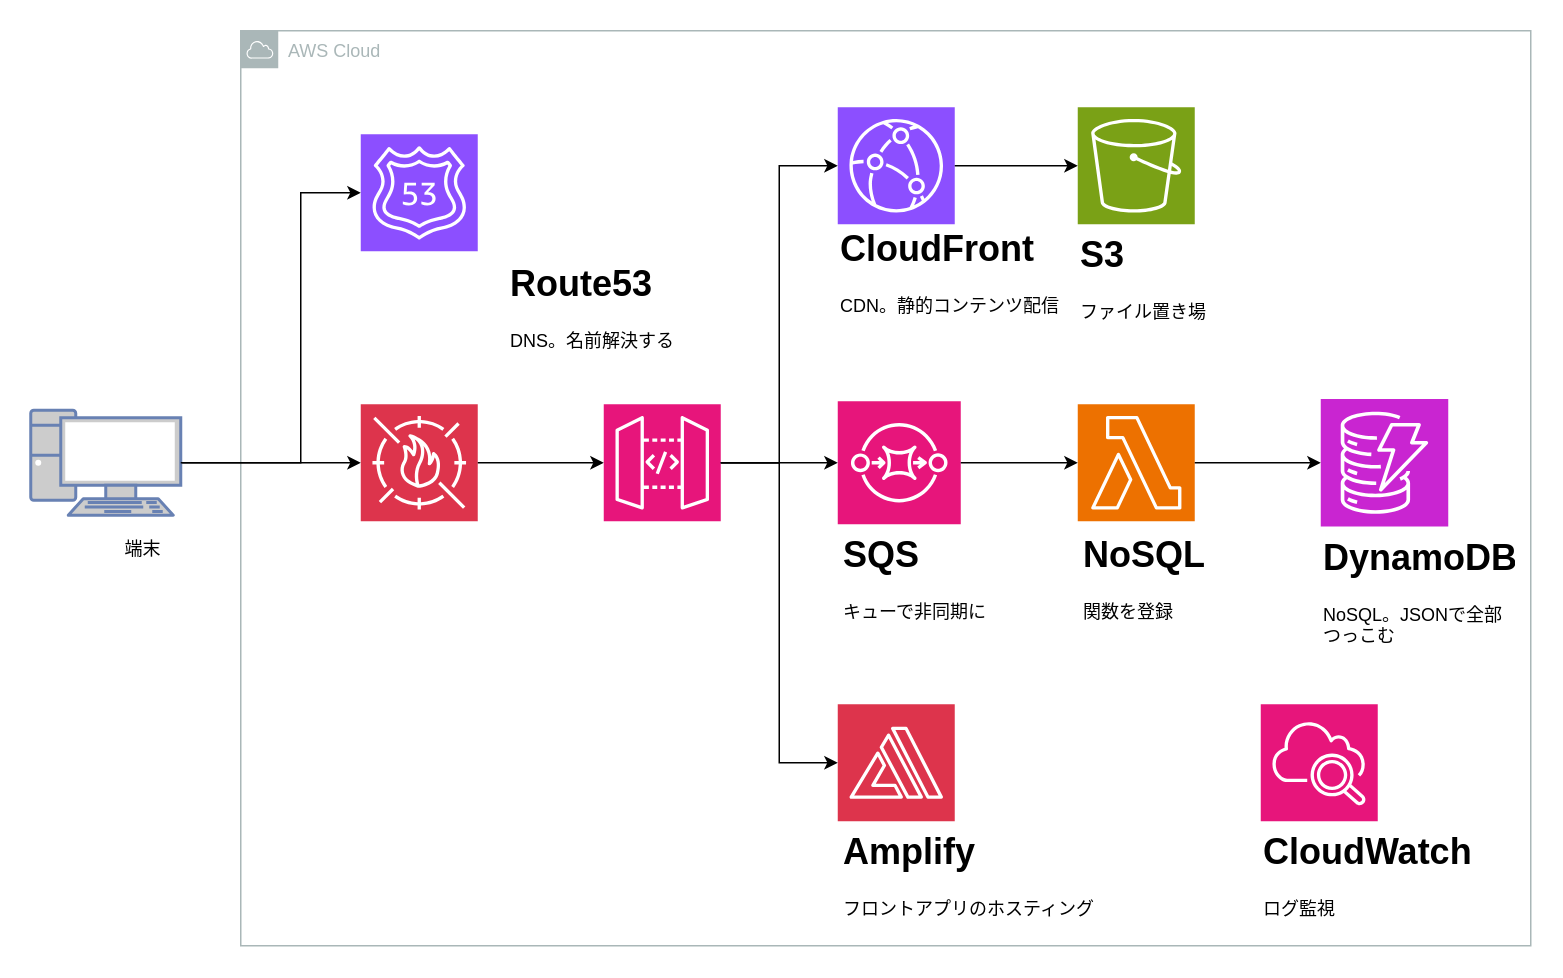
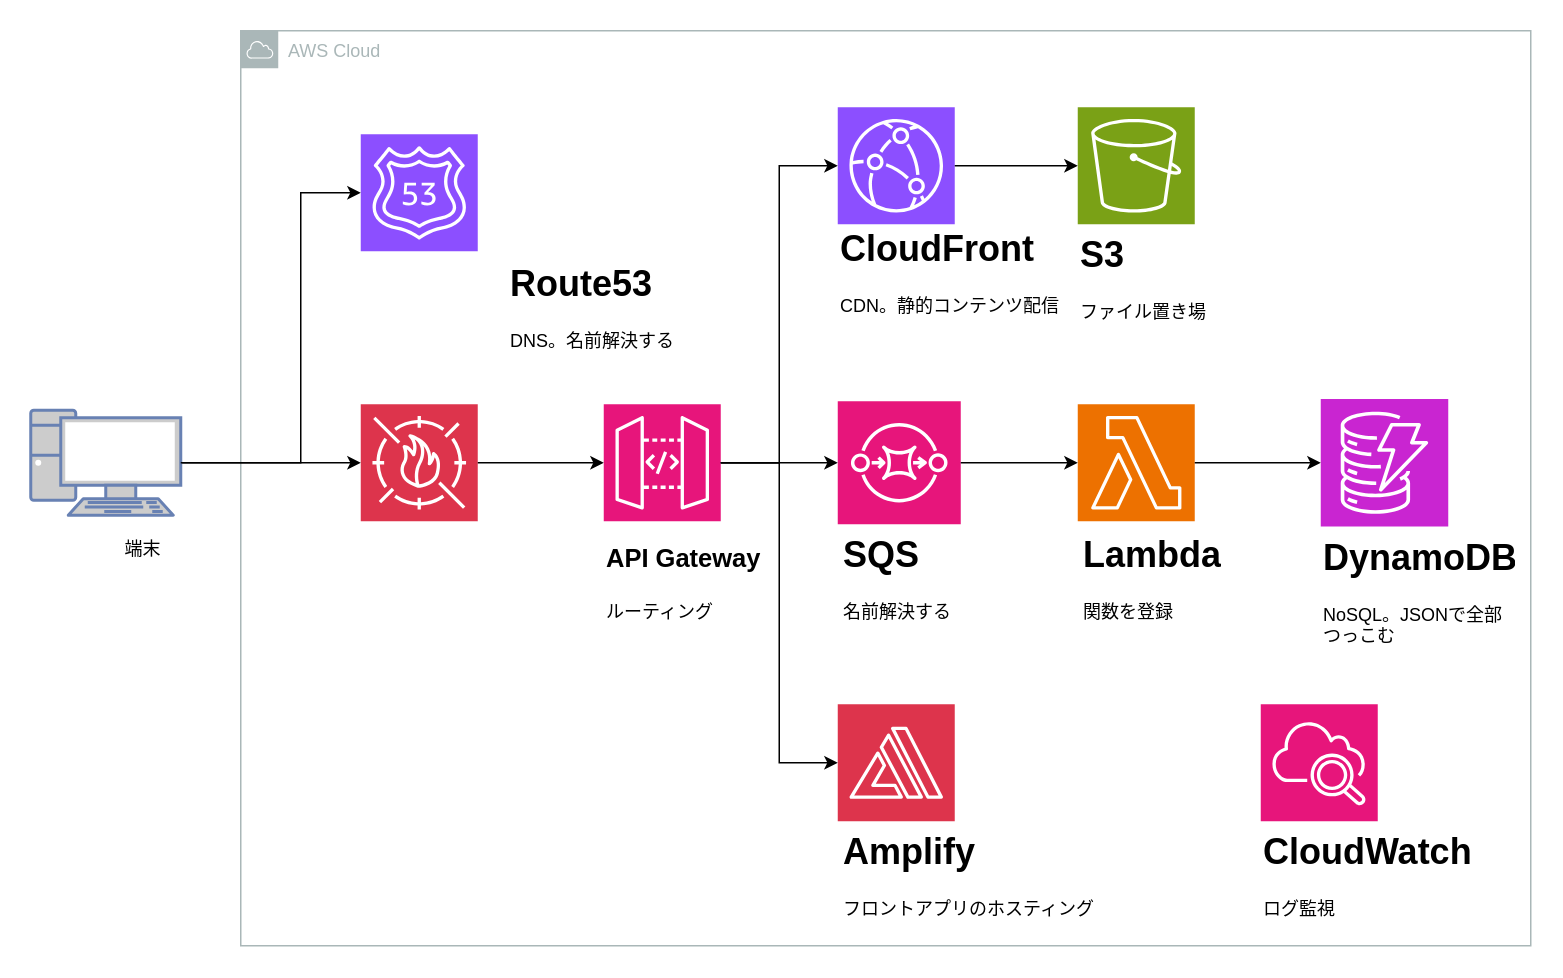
  <mxCell id="0" />
  <mxCell id="1" parent="0" />
  <mxCell id="2" value="AWS Cloud" style="sketch=0;outlineConnect=0;gradientColor=none;html=1;whiteSpace=wrap;fontSize=12;fontStyle=0;shape=mxgraph.aws4.group;grIcon=mxgraph.aws4.group_aws_cloud;strokeColor=#AAB7B8;fillColor=none;verticalAlign=top;align=left;spacingLeft=30;fontColor=#AAB7B8;dashed=0;" vertex="1" parent="1"><mxGeometry x="160" y="20" width="860" height="610" as="geometry" /></mxCell>
  <mxCell id="3" value="" style="sketch=0;points=[[0,0,0],[0.25,0,0],[0.5,0,0],[0.75,0,0],[1,0,0],[0,1,0],[0.25,1,0],[0.5,1,0],[0.75,1,0],[1,1,0],[0,0.25,0],[0,0.5,0],[0,0.75,0],[1,0.25,0],[1,0.5,0],[1,0.75,0]];outlineConnect=0;fontColor=#232F3E;fillColor=#7AA116;strokeColor=#ffffff;dashed=0;verticalLabelPosition=bottom;verticalAlign=top;align=center;html=1;fontSize=12;fontStyle=0;aspect=fixed;shape=mxgraph.aws4.resourceIcon;resIcon=mxgraph.aws4.s3;" vertex="1" parent="1"><mxGeometry x="718" y="71" width="78" height="78" as="geometry" /></mxCell>
  <mxCell id="4" value="" style="sketch=0;points=[[0,0,0],[0.25,0,0],[0.5,0,0],[0.75,0,0],[1,0,0],[0,1,0],[0.25,1,0],[0.5,1,0],[0.75,1,0],[1,1,0],[0,0.25,0],[0,0.5,0],[0,0.75,0],[1,0.25,0],[1,0.5,0],[1,0.75,0]];outlineConnect=0;fontColor=#232F3E;fillColor=#8C4FFF;strokeColor=#ffffff;dashed=0;verticalLabelPosition=bottom;verticalAlign=top;align=center;html=1;fontSize=12;fontStyle=0;aspect=fixed;shape=mxgraph.aws4.resourceIcon;resIcon=mxgraph.aws4.route_53;" vertex="1" parent="1"><mxGeometry x="240" y="89" width="78" height="78" as="geometry" /></mxCell>
  <mxCell id="5" value="" style="sketch=0;points=[[0,0,0],[0.25,0,0],[0.5,0,0],[0.75,0,0],[1,0,0],[0,1,0],[0.25,1,0],[0.5,1,0],[0.75,1,0],[1,1,0],[0,0.25,0],[0,0.5,0],[0,0.75,0],[1,0.25,0],[1,0.5,0],[1,0.75,0]];outlineConnect=0;fontColor=#232F3E;fillColor=#8C4FFF;strokeColor=#ffffff;dashed=0;verticalLabelPosition=bottom;verticalAlign=top;align=center;html=1;fontSize=12;fontStyle=0;aspect=fixed;shape=mxgraph.aws4.resourceIcon;resIcon=mxgraph.aws4.cloudfront;" vertex="1" parent="1"><mxGeometry x="558" y="71" width="78" height="78" as="geometry" /></mxCell>
  <mxCell id="6" value="" style="sketch=0;points=[[0,0,0],[0.25,0,0],[0.5,0,0],[0.75,0,0],[1,0,0],[0,1,0],[0.25,1,0],[0.5,1,0],[0.75,1,0],[1,1,0],[0,0.25,0],[0,0.5,0],[0,0.75,0],[1,0.25,0],[1,0.5,0],[1,0.75,0]];outlineConnect=0;fontColor=#232F3E;fillColor=#E7157B;strokeColor=#ffffff;dashed=0;verticalLabelPosition=bottom;verticalAlign=top;align=center;html=1;fontSize=12;fontStyle=0;aspect=fixed;shape=mxgraph.aws4.resourceIcon;resIcon=mxgraph.aws4.api_gateway;" vertex="1" parent="1"><mxGeometry x="402" y="269" width="78" height="78" as="geometry" /></mxCell>
  <mxCell id="7" value="" style="sketch=0;points=[[0,0,0],[0.25,0,0],[0.5,0,0],[0.75,0,0],[1,0,0],[0,1,0],[0.25,1,0],[0.5,1,0],[0.75,1,0],[1,1,0],[0,0.25,0],[0,0.5,0],[0,0.75,0],[1,0.25,0],[1,0.5,0],[1,0.75,0]];outlineConnect=0;fontColor=#232F3E;fillColor=#E7157B;strokeColor=#ffffff;dashed=0;verticalLabelPosition=bottom;verticalAlign=top;align=center;html=1;fontSize=12;fontStyle=0;aspect=fixed;shape=mxgraph.aws4.resourceIcon;resIcon=mxgraph.aws4.sqs;" vertex="1" parent="1"><mxGeometry x="558" y="267" width="82" height="82" as="geometry" /></mxCell>
  <mxCell id="8" value="" style="sketch=0;points=[[0,0,0],[0.25,0,0],[0.5,0,0],[0.75,0,0],[1,0,0],[0,1,0],[0.25,1,0],[0.5,1,0],[0.75,1,0],[1,1,0],[0,0.25,0],[0,0.5,0],[0,0.75,0],[1,0.25,0],[1,0.5,0],[1,0.75,0]];outlineConnect=0;fontColor=#232F3E;fillColor=#ED7100;strokeColor=#ffffff;dashed=0;verticalLabelPosition=bottom;verticalAlign=top;align=center;html=1;fontSize=12;fontStyle=0;aspect=fixed;shape=mxgraph.aws4.resourceIcon;resIcon=mxgraph.aws4.lambda;" vertex="1" parent="1"><mxGeometry x="718" y="269" width="78" height="78" as="geometry" /></mxCell>
  <mxCell id="9" value="" style="sketch=0;points=[[0,0,0],[0.25,0,0],[0.5,0,0],[0.75,0,0],[1,0,0],[0,1,0],[0.25,1,0],[0.5,1,0],[0.75,1,0],[1,1,0],[0,0.25,0],[0,0.5,0],[0,0.75,0],[1,0.25,0],[1,0.5,0],[1,0.75,0]];outlineConnect=0;fontColor=#232F3E;fillColor=#C925D1;strokeColor=#ffffff;dashed=0;verticalLabelPosition=bottom;verticalAlign=top;align=center;html=1;fontSize=12;fontStyle=0;aspect=fixed;shape=mxgraph.aws4.resourceIcon;resIcon=mxgraph.aws4.dynamodb;" vertex="1" parent="1"><mxGeometry x="880" y="265.5" width="85" height="85" as="geometry" /></mxCell>
  <mxCell id="10" value="" style="sketch=0;points=[[0,0,0],[0.25,0,0],[0.5,0,0],[0.75,0,0],[1,0,0],[0,1,0],[0.25,1,0],[0.5,1,0],[0.75,1,0],[1,1,0],[0,0.25,0],[0,0.5,0],[0,0.75,0],[1,0.25,0],[1,0.5,0],[1,0.75,0]];outlineConnect=0;fontColor=#232F3E;fillColor=#DD344C;strokeColor=#ffffff;dashed=0;verticalLabelPosition=bottom;verticalAlign=top;align=center;html=1;fontSize=12;fontStyle=0;aspect=fixed;shape=mxgraph.aws4.resourceIcon;resIcon=mxgraph.aws4.waf;" vertex="1" parent="1"><mxGeometry x="240" y="269" width="78" height="78" as="geometry" /></mxCell>
  <mxCell id="11" value="" style="sketch=0;points=[[0,0,0],[0.25,0,0],[0.5,0,0],[0.75,0,0],[1,0,0],[0,1,0],[0.25,1,0],[0.5,1,0],[0.75,1,0],[1,1,0],[0,0.25,0],[0,0.5,0],[0,0.75,0],[1,0.25,0],[1,0.5,0],[1,0.75,0]];outlineConnect=0;fontColor=#232F3E;fillColor=#DD344C;strokeColor=#ffffff;dashed=0;verticalLabelPosition=bottom;verticalAlign=top;align=center;html=1;fontSize=12;fontStyle=0;aspect=fixed;shape=mxgraph.aws4.resourceIcon;resIcon=mxgraph.aws4.amplify;" vertex="1" parent="1"><mxGeometry x="558" y="469" width="78" height="78" as="geometry" /></mxCell>
  <mxCell id="12" value="" style="sketch=0;points=[[0,0,0],[0.25,0,0],[0.5,0,0],[0.75,0,0],[1,0,0],[0,1,0],[0.25,1,0],[0.5,1,0],[0.75,1,0],[1,1,0],[0,0.25,0],[0,0.5,0],[0,0.75,0],[1,0.25,0],[1,0.5,0],[1,0.75,0]];points=[[0,0,0],[0.25,0,0],[0.5,0,0],[0.75,0,0],[1,0,0],[0,1,0],[0.25,1,0],[0.5,1,0],[0.75,1,0],[1,1,0],[0,0.25,0],[0,0.5,0],[0,0.75,0],[1,0.25,0],[1,0.5,0],[1,0.75,0]];outlineConnect=0;fontColor=#232F3E;fillColor=#E7157B;strokeColor=#ffffff;dashed=0;verticalLabelPosition=bottom;verticalAlign=top;align=center;html=1;fontSize=12;fontStyle=0;aspect=fixed;shape=mxgraph.aws4.resourceIcon;resIcon=mxgraph.aws4.cloudwatch_2;" vertex="1" parent="1"><mxGeometry x="840" y="469" width="78" height="78" as="geometry" /></mxCell>
  <mxCell id="13" style="rounded=0;orthogonalLoop=1;jettySize=auto;html=1;exitX=1;exitY=0.5;exitDx=0;exitDy=0;exitPerimeter=0;entryX=0;entryY=0.5;entryDx=0;entryDy=0;entryPerimeter=0;edgeStyle=elbowEdgeStyle;" edge="1" parent="1" source="14" target="4"><mxGeometry relative="1" as="geometry"><Array as="points"><mxPoint x="200" y="230" /></Array></mxGeometry></mxCell>
  <mxCell id="14" value="" style="fontColor=#0066CC;verticalAlign=top;verticalLabelPosition=bottom;labelPosition=center;align=center;html=1;outlineConnect=0;fillColor=#CCCCCC;strokeColor=#6881B3;gradientColor=none;gradientDirection=north;strokeWidth=2;shape=mxgraph.networks.pc;" vertex="1" parent="1"><mxGeometry x="20" y="273" width="100" height="70" as="geometry" /></mxCell>
  <mxCell id="15" style="edgeStyle=elbowEdgeStyle;rounded=0;orthogonalLoop=1;jettySize=auto;html=1;exitX=1;exitY=0.5;exitDx=0;exitDy=0;exitPerimeter=0;entryX=0;entryY=0.5;entryDx=0;entryDy=0;entryPerimeter=0;" edge="1" parent="1" source="14" target="10"><mxGeometry relative="1" as="geometry" /></mxCell>
  <mxCell id="16" style="edgeStyle=elbowEdgeStyle;rounded=0;orthogonalLoop=1;jettySize=auto;html=1;exitX=1;exitY=0.5;exitDx=0;exitDy=0;exitPerimeter=0;entryX=0;entryY=0.5;entryDx=0;entryDy=0;entryPerimeter=0;" edge="1" parent="1" source="10" target="6"><mxGeometry relative="1" as="geometry"><mxPoint x="130" y="318" as="sourcePoint" /><mxPoint x="250" y="318" as="targetPoint" /></mxGeometry></mxCell>
  <mxCell id="17" value="端末" style="text;html=1;align=center;verticalAlign=middle;whiteSpace=wrap;rounded=0;" vertex="1" parent="1"><mxGeometry x="65" y="350.5" width="60" height="30" as="geometry" /></mxCell>
  <mxCell id="18" value="&lt;h1 style=&quot;margin-top: 0px;&quot;&gt;Route53&lt;/h1&gt;&lt;p&gt;DNS。名前解決する&lt;/p&gt;" style="text;html=1;whiteSpace=wrap;overflow=hidden;rounded=0;" vertex="1" parent="1"><mxGeometry x="338" y="168" width="122" height="70" as="geometry" /></mxCell>
- <mxCell id="20" value="&lt;h1 style=&quot;margin-top: 0px;&quot;&gt;SQS&lt;/h1&gt;&lt;p&gt;キューで非同期に&lt;/p&gt;" style="text;html=1;whiteSpace=wrap;overflow=hidden;rounded=0;" vertex="1" parent="1"><mxGeometry x="560" y="349" width="110" height="70" as="geometry" /></mxCell>
+ <mxCell id="19" value="&lt;h1 style=&quot;margin-top: 0px;&quot;&gt;&lt;font style=&quot;font-size: 17px;&quot;&gt;API Gateway&lt;/font&gt;&lt;/h1&gt;&lt;p style=&quot;font-size: 12px;&quot;&gt;ルーティング&lt;/p&gt;" style="text;html=1;whiteSpace=wrap;overflow=hidden;rounded=0;fontSize=12;" vertex="1" parent="1"><mxGeometry x="402" y="349" width="110" height="70" as="geometry" /></mxCell>
+ <mxCell id="20" value="&lt;h1 style=&quot;margin-top: 0px;&quot;&gt;SQS&lt;/h1&gt;&lt;p&gt;名前解決する&lt;/p&gt;" style="text;html=1;whiteSpace=wrap;overflow=hidden;rounded=0;" vertex="1" parent="1"><mxGeometry x="560" y="349" width="110" height="70" as="geometry" /></mxCell>
  <mxCell id="21" value="&lt;h1 style=&quot;margin-top: 0px;&quot;&gt;Amplify&lt;/h1&gt;&lt;p&gt;フロントアプリのホスティング&lt;/p&gt;" style="text;html=1;whiteSpace=wrap;overflow=hidden;rounded=0;" vertex="1" parent="1"><mxGeometry x="560" y="547" width="180" height="70" as="geometry" /></mxCell>
  <mxCell id="22" value="&lt;h1 style=&quot;margin-top: 0px;&quot;&gt;CloudWatch&lt;/h1&gt;&lt;p&gt;ログ監視&lt;/p&gt;" style="text;html=1;whiteSpace=wrap;overflow=hidden;rounded=0;" vertex="1" parent="1"><mxGeometry x="840" y="547" width="160" height="70" as="geometry" /></mxCell>
- <mxCell id="23" value="&lt;h1 style=&quot;margin-top: 0px;&quot;&gt;NoSQL&lt;/h1&gt;&lt;p&gt;関数を登録&lt;/p&gt;" style="text;html=1;whiteSpace=wrap;overflow=hidden;rounded=0;" vertex="1" parent="1"><mxGeometry x="720" y="349" width="110" height="70" as="geometry" /></mxCell>
+ <mxCell id="23" value="&lt;h1 style=&quot;margin-top: 0px;&quot;&gt;Lambda&lt;/h1&gt;&lt;p&gt;関数を登録&lt;/p&gt;" style="text;html=1;whiteSpace=wrap;overflow=hidden;rounded=0;" vertex="1" parent="1"><mxGeometry x="720" y="349" width="110" height="70" as="geometry" /></mxCell>
  <mxCell id="24" value="&lt;h1 style=&quot;margin-top: 0px;&quot;&gt;DynamoDB&lt;/h1&gt;&lt;div&gt;NoSQL。JSONで全部つっこむ&lt;/div&gt;" style="text;html=1;whiteSpace=wrap;overflow=hidden;rounded=0;" vertex="1" parent="1"><mxGeometry x="880" y="350.5" width="130" height="99.5" as="geometry" /></mxCell>
  <mxCell id="25" value="&lt;h1 style=&quot;margin-top: 0px;&quot;&gt;CloudFront&lt;/h1&gt;&lt;p&gt;CDN。静的コンテンツ配信&lt;/p&gt;" style="text;html=1;whiteSpace=wrap;overflow=hidden;rounded=0;" vertex="1" parent="1"><mxGeometry x="558" y="145" width="162" height="70" as="geometry" /></mxCell>
  <mxCell id="26" value="&lt;h1 style=&quot;margin-top: 0px;&quot;&gt;S3&lt;/h1&gt;&lt;p&gt;ファイル置き場&lt;/p&gt;" style="text;html=1;whiteSpace=wrap;overflow=hidden;rounded=0;" vertex="1" parent="1"><mxGeometry x="718" y="149" width="110" height="70" as="geometry" /></mxCell>
  <mxCell id="27" style="edgeStyle=elbowEdgeStyle;rounded=0;orthogonalLoop=1;jettySize=auto;html=1;exitX=1;exitY=0.5;exitDx=0;exitDy=0;exitPerimeter=0;entryX=0;entryY=0.5;entryDx=0;entryDy=0;entryPerimeter=0;" edge="1" parent="1" source="6" target="7"><mxGeometry relative="1" as="geometry"><mxPoint x="328" y="318" as="sourcePoint" /><mxPoint x="412" y="318" as="targetPoint" /></mxGeometry></mxCell>
  <mxCell id="28" style="edgeStyle=elbowEdgeStyle;rounded=0;orthogonalLoop=1;jettySize=auto;html=1;exitX=1;exitY=0.5;exitDx=0;exitDy=0;exitPerimeter=0;entryX=0;entryY=0.5;entryDx=0;entryDy=0;entryPerimeter=0;" edge="1" parent="1" source="6" target="5"><mxGeometry relative="1" as="geometry"><mxPoint x="338" y="328" as="sourcePoint" /><mxPoint x="422" y="328" as="targetPoint" /></mxGeometry></mxCell>
  <mxCell id="29" style="edgeStyle=elbowEdgeStyle;rounded=0;orthogonalLoop=1;jettySize=auto;html=1;exitX=1;exitY=0.5;exitDx=0;exitDy=0;exitPerimeter=0;entryX=0;entryY=0.5;entryDx=0;entryDy=0;entryPerimeter=0;" edge="1" parent="1" source="6" target="11"><mxGeometry relative="1" as="geometry"><mxPoint x="490" y="318" as="sourcePoint" /><mxPoint x="568" y="120" as="targetPoint" /></mxGeometry></mxCell>
  <mxCell id="30" style="edgeStyle=elbowEdgeStyle;rounded=0;orthogonalLoop=1;jettySize=auto;html=1;exitX=1;exitY=0.5;exitDx=0;exitDy=0;exitPerimeter=0;entryX=0;entryY=0.5;entryDx=0;entryDy=0;entryPerimeter=0;" edge="1" parent="1" source="7" target="8"><mxGeometry relative="1" as="geometry"><mxPoint x="490" y="318" as="sourcePoint" /><mxPoint x="568" y="318" as="targetPoint" /></mxGeometry></mxCell>
  <mxCell id="31" style="edgeStyle=elbowEdgeStyle;rounded=0;orthogonalLoop=1;jettySize=auto;html=1;exitX=1;exitY=0.5;exitDx=0;exitDy=0;exitPerimeter=0;entryX=0;entryY=0.5;entryDx=0;entryDy=0;entryPerimeter=0;" edge="1" parent="1" source="8" target="9"><mxGeometry relative="1" as="geometry"><mxPoint x="650" y="318" as="sourcePoint" /><mxPoint x="728" y="318" as="targetPoint" /></mxGeometry></mxCell>
  <mxCell id="32" style="edgeStyle=elbowEdgeStyle;rounded=0;orthogonalLoop=1;jettySize=auto;html=1;exitX=1;exitY=0.5;exitDx=0;exitDy=0;exitPerimeter=0;entryX=0;entryY=0.5;entryDx=0;entryDy=0;entryPerimeter=0;" edge="1" parent="1" source="5" target="3"><mxGeometry relative="1" as="geometry"><mxPoint x="650" y="318" as="sourcePoint" /><mxPoint x="728" y="318" as="targetPoint" /></mxGeometry></mxCell>
